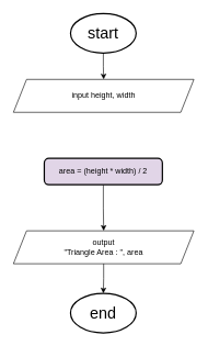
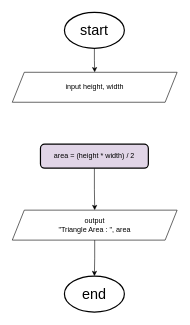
  <mxCell id="0" />
  <mxCell id="1" parent="0" />
  <mxCell id="2" style="edgeStyle=orthogonalEdgeStyle;rounded=0;orthogonalLoop=1;jettySize=auto;html=1;entryX=0.5;entryY=0;entryDx=0;entryDy=0;" edge="1" parent="1" source="3" target="5"><mxGeometry relative="1" as="geometry" /></mxCell>
  <mxCell id="3" value="&lt;font style=&quot;font-size: 24px;&quot;&gt;start&lt;/font&gt;" style="strokeWidth=2;html=1;shape=mxgraph.flowchart.start_1;whiteSpace=wrap;" vertex="1" parent="1"><mxGeometry x="107" y="20" width="100" height="60" as="geometry" /></mxCell>
- <mxCell id="4" value="&lt;font style=&quot;font-size: 24px;&quot;&gt;end&lt;/font&gt;" style="strokeWidth=2;html=1;shape=mxgraph.flowchart.start_1;whiteSpace=wrap;" vertex="1" parent="1"><mxGeometry x="107" y="445" width="100" height="60" as="geometry" /></mxCell>
+ <mxCell id="4" value="&lt;font style=&quot;font-size: 24px;&quot;&gt;end&lt;/font&gt;" style="strokeWidth=2;html=1;shape=mxgraph.flowchart.start_1;whiteSpace=wrap;" vertex="1" parent="1"><mxGeometry x="107" y="460" width="100" height="60" as="geometry" /></mxCell>
  <mxCell id="5" value="input height, width" style="shape=parallelogram;perimeter=parallelogramPerimeter;whiteSpace=wrap;html=1;fixedSize=1;" vertex="1" parent="1"><mxGeometry x="20" y="120" width="275" height="50" as="geometry" /></mxCell>
  <mxCell id="6" style="edgeStyle=orthogonalEdgeStyle;rounded=0;orthogonalLoop=1;jettySize=auto;html=1;" edge="1" parent="1" source="7" target="8"><mxGeometry relative="1" as="geometry" /></mxCell>
  <mxCell id="7" value="area = (height * width) / 2" style="rounded=1;whiteSpace=wrap;html=1;absoluteArcSize=1;arcSize=14;strokeWidth=2;fillColor=#e1d5e7;" vertex="1" parent="1"><mxGeometry x="67" y="240" width="180" height="40" as="geometry" /></mxCell>
  <mxCell id="8" value="output&lt;br&gt;&quot;Triangle Area : &quot;, area" style="shape=parallelogram;perimeter=parallelogramPerimeter;whiteSpace=wrap;html=1;fixedSize=1;" vertex="1" parent="1"><mxGeometry x="20" y="350" width="275" height="50" as="geometry" /></mxCell>
  <mxCell id="9" style="edgeStyle=orthogonalEdgeStyle;rounded=0;orthogonalLoop=1;jettySize=auto;html=1;entryX=0.5;entryY=0;entryDx=0;entryDy=0;entryPerimeter=0;" edge="1" parent="1" source="8" target="4"><mxGeometry relative="1" as="geometry" /></mxCell>
